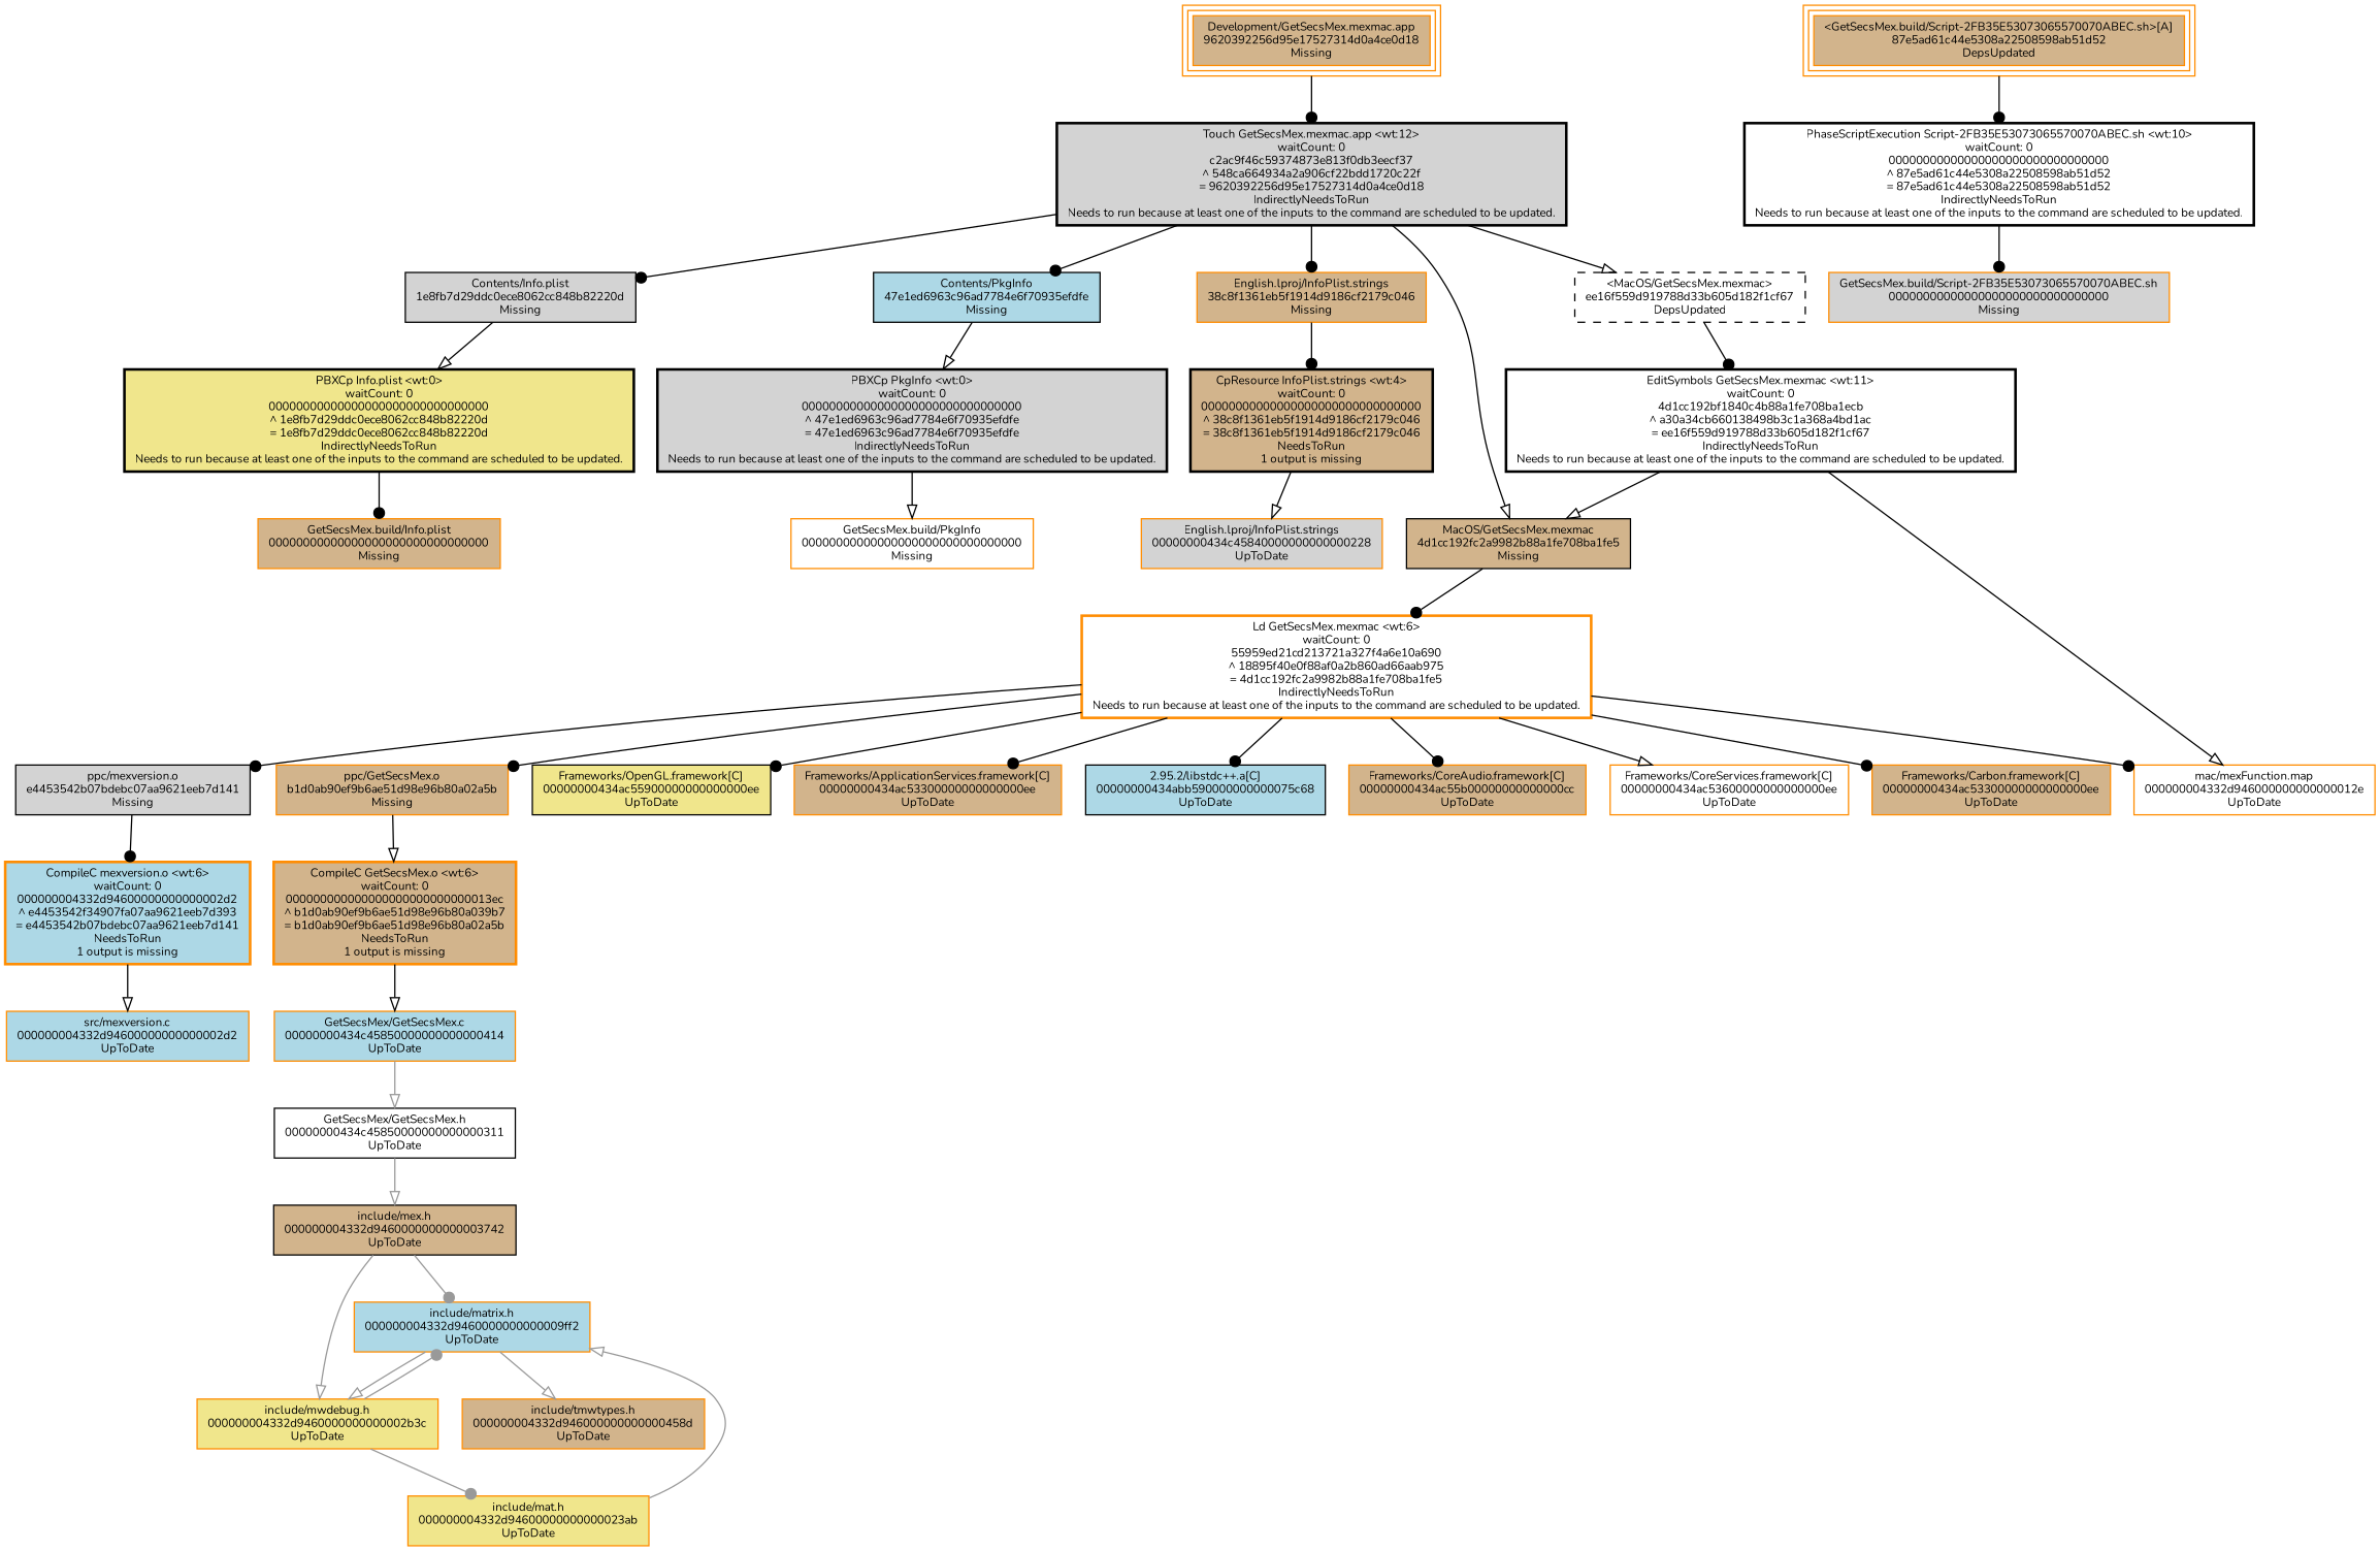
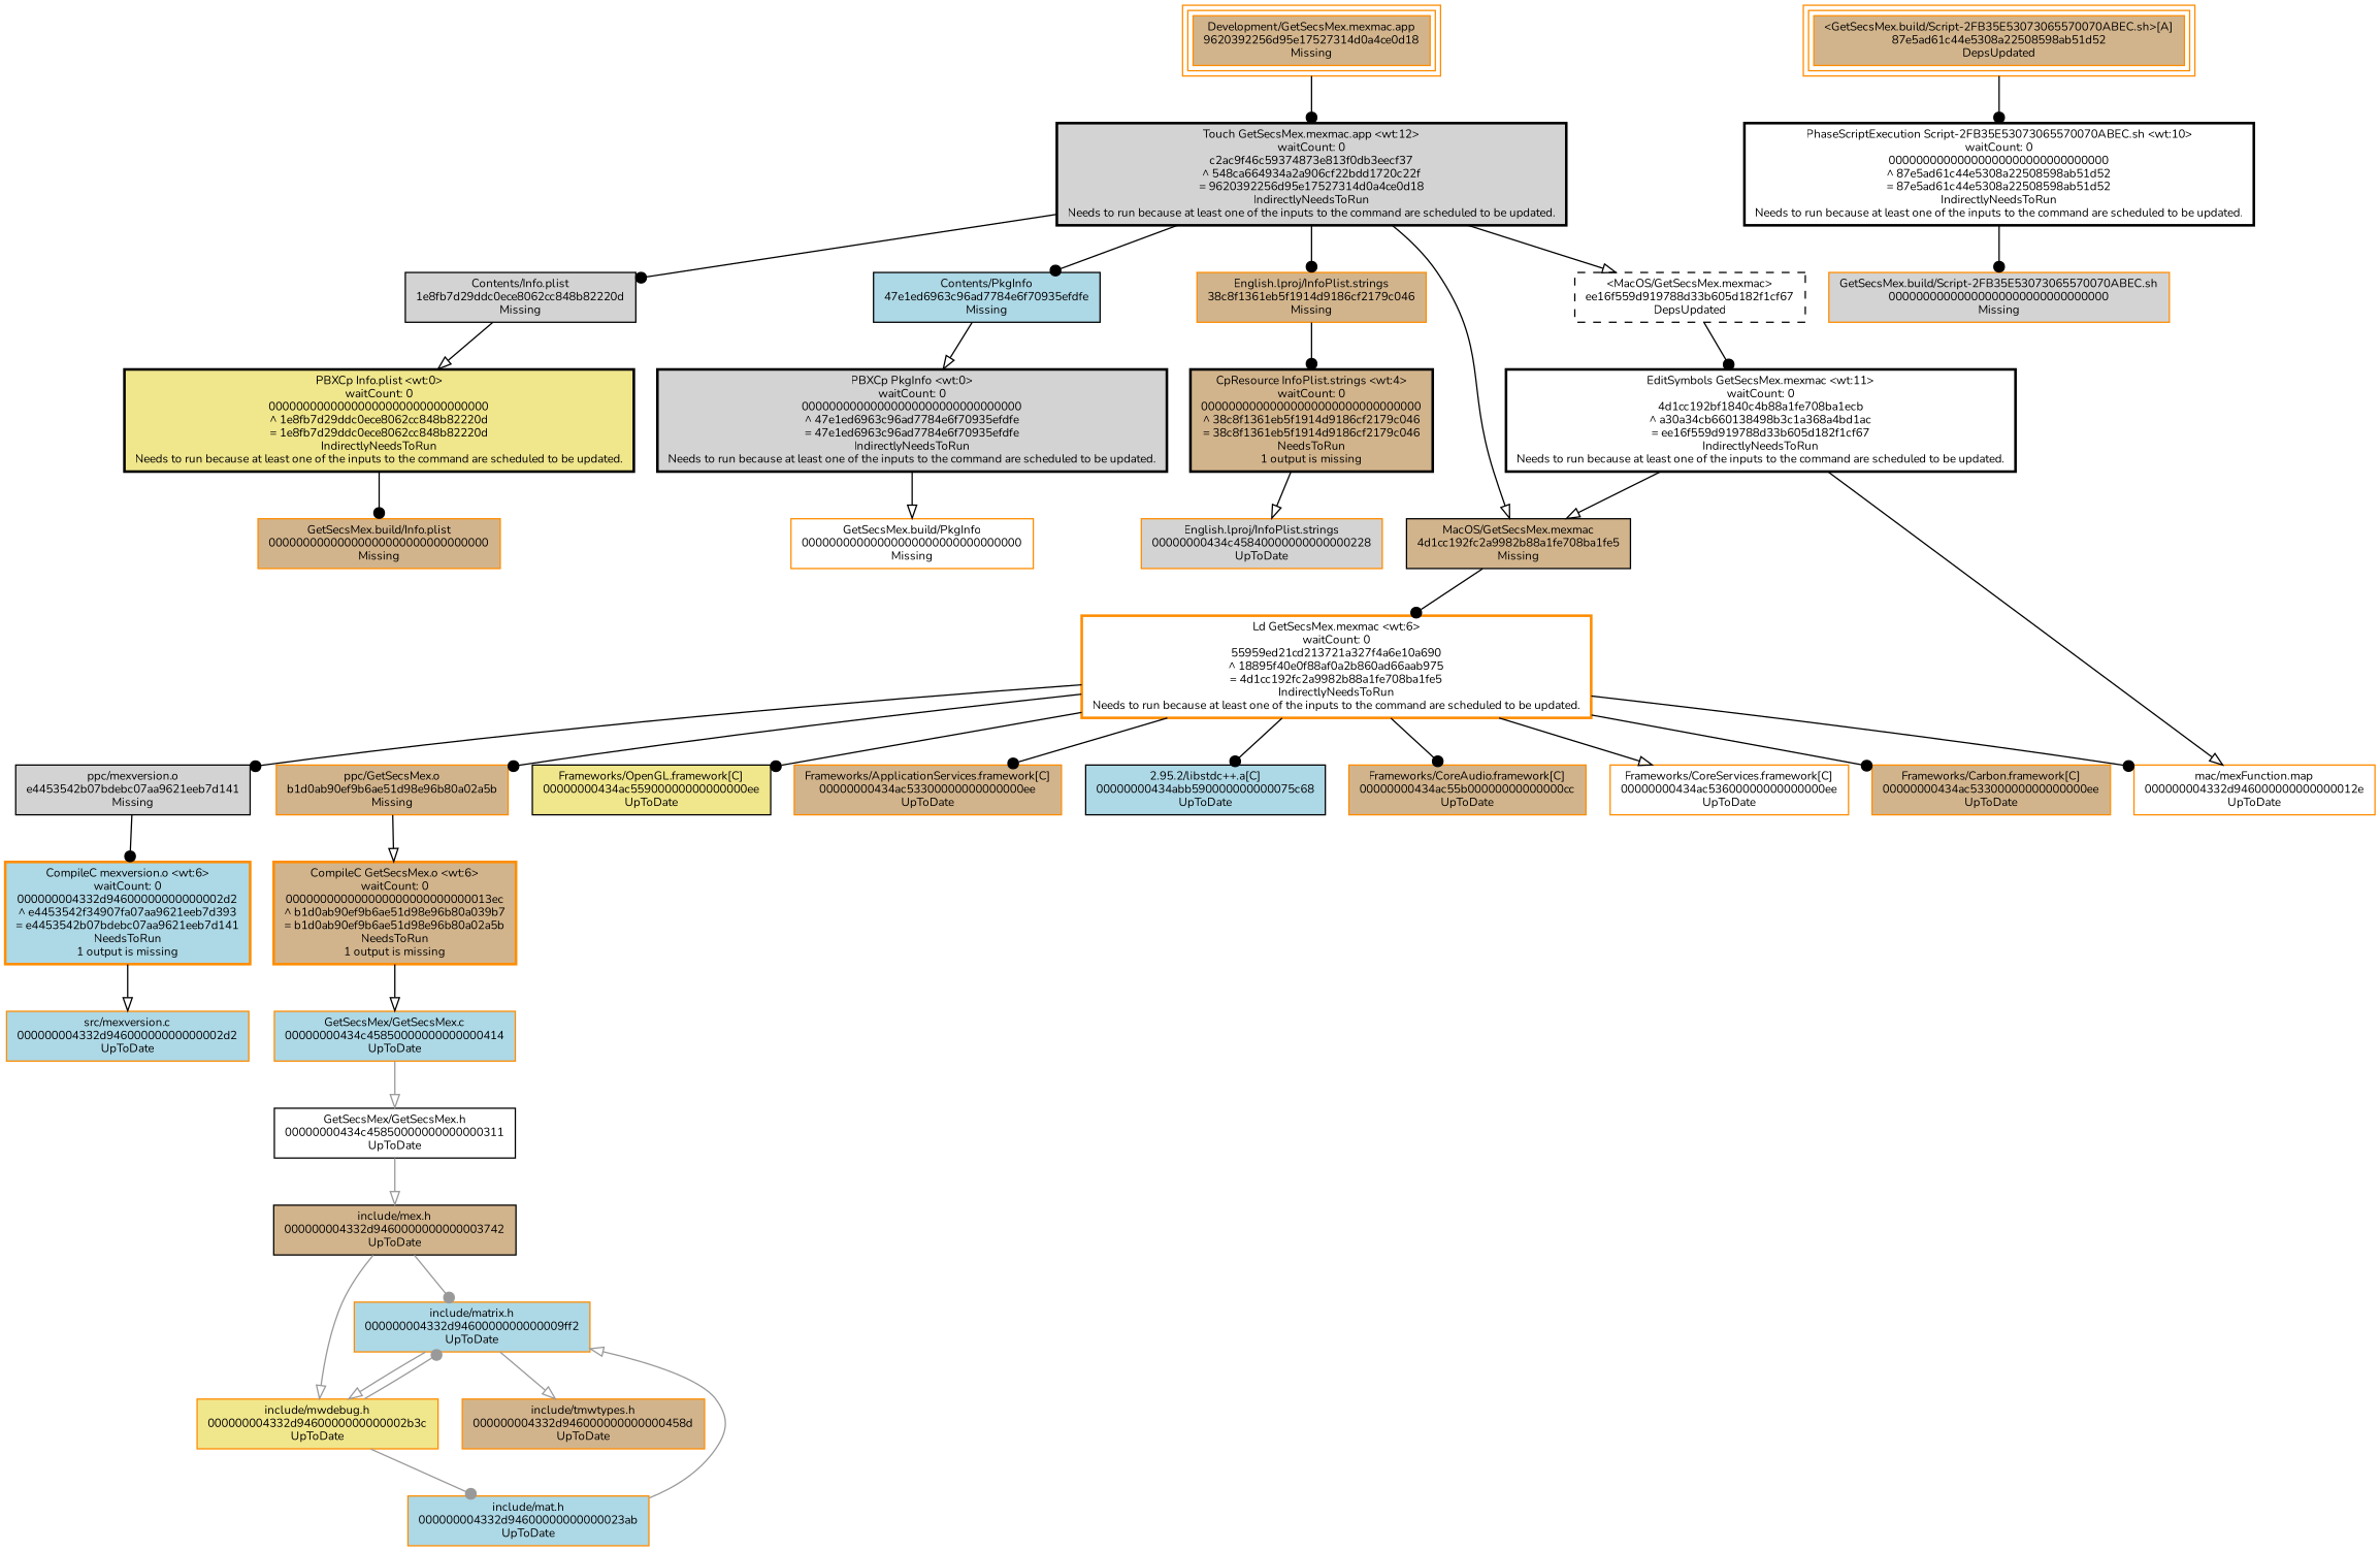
  digraph {
    concentrate=false
    fontname=Nunito
    node [color=darkorange fillcolor=tan fontname=Nunito fontsize=9 shape=box style=filled]
    edge [arrowhead=dot arrowtail=normal color=black fontname=Nunito style=solid]
    n1 [label="Development/GetSecsMex.mexmac.app\n9620392256d95e17527314d0a4ce0d18\nMissing" peripheries=3]
    n2 [color=black fillcolor=lightgrey label="Touch GetSecsMex.mexmac.app <wt:12>\nwaitCount: 0\nc2ac9f46c59374873e813f0db3eecf37\n^ 548ca664934a2a906cf22bdd1720c22f\n= 9620392256d95e17527314d0a4ce0d18\nIndirectlyNeedsToRun\nNeeds to run because at least one of the inputs to the command are scheduled to be updated." style="filled,bold"]
    n3 [color=black fillcolor=lightgrey label="Contents/Info.plist\n1e8fb7d29ddc0ece8062cc848b82220d\nMissing"]
    n4 [color=black fillcolor=lightblue label="Contents/PkgInfo\n47e1ed6963c96ad7784e6f70935efdfe\nMissing"]
    n5 [label="English.lproj/InfoPlist.strings\n38c8f1361eb5f1914d9186cf2179c046\nMissing"]
    n6 [color=black label="MacOS/GetSecsMex.mexmac\n4d1cc192fc2a9982b88a1fe708ba1fe5\nMissing"]
    n7 [color=black fillcolor=white label="<MacOS/GetSecsMex.mexmac>\nee16f559d919788d33b605d182f1cf67\nDepsUpdated" style="filled,dashed"]
    n8 [color=black fillcolor=khaki label="PBXCp Info.plist <wt:0>\nwaitCount: 0\n00000000000000000000000000000000\n^ 1e8fb7d29ddc0ece8062cc848b82220d\n= 1e8fb7d29ddc0ece8062cc848b82220d\nIndirectlyNeedsToRun\nNeeds to run because at least one of the inputs to the command are scheduled to be updated." style="filled,bold"]
    n9 [label="GetSecsMex.build/Info.plist\n00000000000000000000000000000000\nMissing"]
    n10 [color=black fillcolor=lightgrey label="PBXCp PkgInfo <wt:0>\nwaitCount: 0\n00000000000000000000000000000000\n^ 47e1ed6963c96ad7784e6f70935efdfe\n= 47e1ed6963c96ad7784e6f70935efdfe\nIndirectlyNeedsToRun\nNeeds to run because at least one of the inputs to the command are scheduled to be updated." style="filled,bold"]
    n11 [fillcolor=white label="GetSecsMex.build/PkgInfo\n00000000000000000000000000000000\nMissing"]
    n12 [color=black label="CpResource InfoPlist.strings <wt:4>\nwaitCount: 0\n00000000000000000000000000000000\n^ 38c8f1361eb5f1914d9186cf2179c046\n= 38c8f1361eb5f1914d9186cf2179c046\nNeedsToRun\n1 output is missing" style="filled,bold"]
    n13 [fillcolor=lightgrey label="English.lproj/InfoPlist.strings\n00000000434c45840000000000000228\nUpToDate"]
    n14 [color=black fillcolor=lightgrey label="ppc/mexversion.o\ne4453542b07bdebc07aa9621eeb7d141\nMissing"]
    n15 [fillcolor=lightblue label="CompileC mexversion.o <wt:6>\nwaitCount: 0\n000000004332d94600000000000002d2\n^ e4453542f34907fa07aa9621eeb7d393\n= e4453542b07bdebc07aa9621eeb7d141\nNeedsToRun\n1 output is missing" style="filled,bold"]
    n16 [fillcolor=lightblue label="src/mexversion.c\n000000004332d94600000000000002d2\nUpToDate"]
    n17 [label="ppc/GetSecsMex.o\nb1d0ab90ef9b6ae51d98e96b80a02a5b\nMissing"]
    n18 [label="CompileC GetSecsMex.o <wt:6>\nwaitCount: 0\n000000000000000000000000000013ec\n^ b1d0ab90ef9b6ae51d98e96b80a039b7\n= b1d0ab90ef9b6ae51d98e96b80a02a5b\nNeedsToRun\n1 output is missing" style="filled,bold"]
    n19 [fillcolor=lightblue label="GetSecsMex/GetSecsMex.c\n00000000434c45850000000000000414\nUpToDate"]
    n20 [color=black fillcolor=white label="GetSecsMex/GetSecsMex.h\n00000000434c45850000000000000311\nUpToDate"]
    n21 [color=black label="include/mex.h\n000000004332d9460000000000003742\nUpToDate"]
    n22 [fillcolor=white label="Ld GetSecsMex.mexmac <wt:6>\nwaitCount: 0\n55959ed21cd213721a327f4a6e10a690\n^ 18895f40e0f88af0a2b860ad66aab975\n= 4d1cc192fc2a9982b88a1fe708ba1fe5\nIndirectlyNeedsToRun\nNeeds to run because at least one of the inputs to the command are scheduled to be updated." style="filled,bold"]
    n23 [color=black fillcolor=khaki label="Frameworks/OpenGL.framework[C]\n00000000434ac55900000000000000ee\nUpToDate"]
    n24 [label="Frameworks/ApplicationServices.framework[C]\n00000000434ac53300000000000000ee\nUpToDate"]
    n25 [color=black fillcolor=lightblue label="2.95.2/libstdc++.a[C]\n00000000434abb590000000000075c68\nUpToDate"]
    n26 [label="Frameworks/CoreAudio.framework[C]\n00000000434ac55b00000000000000cc\nUpToDate"]
    n27 [fillcolor=white label="Frameworks/CoreServices.framework[C]\n00000000434ac53600000000000000ee\nUpToDate"]
    n28 [label="Frameworks/Carbon.framework[C]\n00000000434ac53300000000000000ee\nUpToDate"]
    n29 [fillcolor=white label="mac/mexFunction.map\n000000004332d946000000000000012e\nUpToDate"]
    n30 [label="<GetSecsMex.build/Script-2FB35E53073065570070ABEC.sh>[A]\n87e5ad61c44e5308a22508598ab51d52\nDepsUpdated" peripheries=3]
    n31 [color=black fillcolor=white label="PhaseScriptExecution Script-2FB35E53073065570070ABEC.sh <wt:10>\nwaitCount: 0\n00000000000000000000000000000000\n^ 87e5ad61c44e5308a22508598ab51d52\n= 87e5ad61c44e5308a22508598ab51d52\nIndirectlyNeedsToRun\nNeeds to run because at least one of the inputs to the command are scheduled to be updated." style="filled,bold"]
    n32 [fillcolor=lightgrey label="GetSecsMex.build/Script-2FB35E53073065570070ABEC.sh\n00000000000000000000000000000000\nMissing"]
    n33 [color=black fillcolor=white label="EditSymbols GetSecsMex.mexmac <wt:11>\nwaitCount: 0\n4d1cc192bf1840c4b88a1fe708ba1ecb\n^ a30a34cb660138498b3c1a368a4bd1ac\n= ee16f559d919788d33b605d182f1cf67\nIndirectlyNeedsToRun\nNeeds to run because at least one of the inputs to the command are scheduled to be updated." style="filled,bold"]
    n34 [fillcolor=lightblue label="include/matrix.h\n000000004332d9460000000000009ff2\nUpToDate"]
    n35 [fillcolor=khaki label="include/mwdebug.h\n000000004332d9460000000000002b3c\nUpToDate"]
    n36 [label="include/tmwtypes.h\n000000004332d946000000000000458d\nUpToDate"]
-   n37 [fillcolor=khaki label="include/mat.h\n000000004332d94600000000000023ab\nUpToDate"]
+   n37 [fillcolor=lightblue label="include/mat.h\n000000004332d94600000000000023ab\nUpToDate"]
    n1 -> n2
    n2 -> n3
    n2 -> n4
    n2 -> n5
    n2 -> n6 [arrowhead=onormal]
    n2 -> n7 [arrowhead=onormal]
    n3 -> n8 [arrowhead=onormal]
    n4 -> n10 [arrowhead=onormal]
    n5 -> n12
    n6 -> n22
    n7 -> n33
    n8 -> n9
    n10 -> n11 [arrowhead=onormal]
    n12 -> n13 [arrowhead=onormal]
    n14 -> n15
    n15 -> n16 [arrowhead=onormal]
    n17 -> n18 [arrowhead=onormal]
    n18 -> n19 [arrowhead=onormal]
    n19 -> n20 [arrowhead=onormal color=gray60]
    n20 -> n21 [arrowhead=onormal color=gray60]
    n21 -> n34 [color=gray60]
    n21 -> n35 [arrowhead=onormal color=gray60]
    n22 -> n14
    n22 -> n17
    n22 -> n23
    n22 -> n24
    n22 -> n25
    n22 -> n26
    n22 -> n27 [arrowhead=onormal]
    n22 -> n28
    n22 -> n29
    n30 -> n31
    n31 -> n32
    n33 -> n6 [arrowhead=onormal]
    n33 -> n29 [arrowhead=onormal]
    n34 -> n35 [arrowhead=onormal color=gray60]
    n34 -> n36 [arrowhead=onormal color=gray60]
    n35 -> n34 [color=gray60]
    n35 -> n37 [color=gray60]
    n37 -> n34 [arrowhead=onormal color=gray60]
  }
